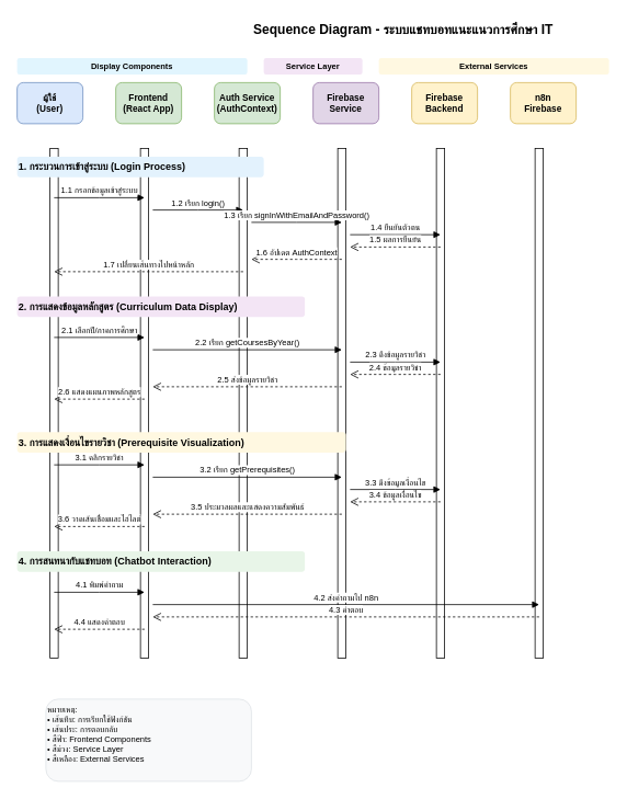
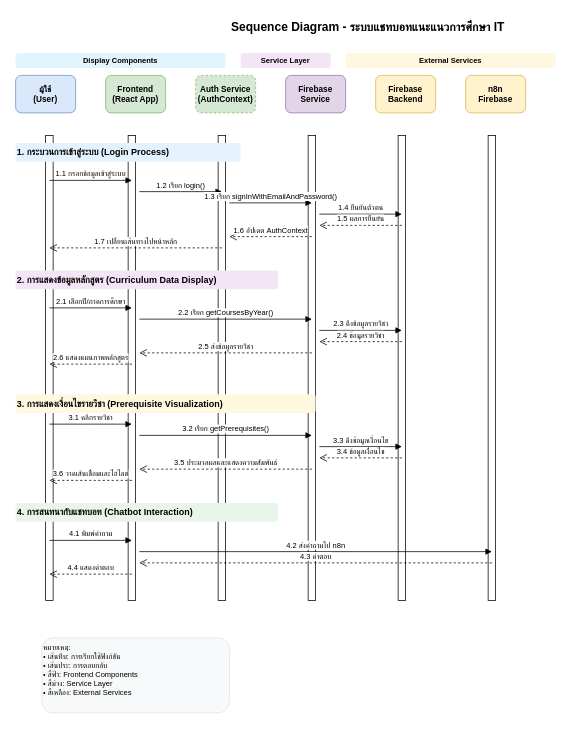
  <mxCell id="0" />
  <mxCell id="1" parent="0" />
  <mxCell id="2" value="Sequence Diagram - ระบบแชทบอทแนะแนวการศึกษา IT" style="text;html=1;strokeColor=none;fillColor=none;align=center;verticalAlign=middle;whiteSpace=wrap;rounded=0;fontSize=16;fontStyle=1;" parent="1" vertex="1"><mxGeometry x="240" y="20" width="500" height="30" as="geometry" /></mxCell>
  <mxCell id="3" value="Display Components" style="text;html=1;strokeColor=none;fillColor=#e1f5fe;align=center;verticalAlign=middle;whiteSpace=wrap;rounded=1;fontSize=10;fontStyle=1;" vertex="1" parent="1"><mxGeometry x="20" y="70" width="280" height="20" as="geometry" /></mxCell>
  <mxCell id="4" value="Service Layer" style="text;html=1;strokeColor=none;fillColor=#f3e5f5;align=center;verticalAlign=middle;whiteSpace=wrap;rounded=1;fontSize=10;fontStyle=1;" vertex="1" parent="1"><mxGeometry x="320" y="70" width="120" height="20" as="geometry" /></mxCell>
  <mxCell id="5" value="External Services" style="text;html=1;strokeColor=none;fillColor=#fff8e1;align=center;verticalAlign=middle;whiteSpace=wrap;rounded=1;fontSize=10;fontStyle=1;" vertex="1" parent="1"><mxGeometry x="460" y="70" width="280" height="20" as="geometry" /></mxCell>
  <mxCell id="6" value="ผู้ใช้&#10;(User)" style="rounded=1;whiteSpace=wrap;html=1;fillColor=#dae8fc;strokeColor=#6c8ebf;fontSize=11;fontStyle=1;" vertex="1" parent="1"><mxGeometry x="20" y="100" width="80" height="50" as="geometry" /></mxCell>
  <mxCell id="7" value="Frontend&#10;(React App)" style="rounded=1;whiteSpace=wrap;html=1;fillColor=#d5e8d4;strokeColor=#82b366;fontSize=11;fontStyle=1;" vertex="1" parent="1"><mxGeometry x="140" y="100" width="80" height="50" as="geometry" /></mxCell>
- <mxCell id="8" value="Auth Service&#10;(AuthContext)" style="rounded=1;whiteSpace=wrap;html=1;fillColor=#d5e8d4;strokeColor=#82b366;fontSize=11;fontStyle=1;" vertex="1" parent="1"><mxGeometry x="260" y="100" width="80" height="50" as="geometry" /></mxCell>
+ <mxCell id="8" value="Auth Service&#10;(AuthContext)" style="rounded=1;whiteSpace=wrap;html=1;fillColor=#d5e8d4;strokeColor=#82b366;fontSize=11;fontStyle=1;dashed=1;" vertex="1" parent="1"><mxGeometry x="260" y="100" width="80" height="50" as="geometry" /></mxCell>
  <mxCell id="9" value="Firebase&#10;Service" style="rounded=1;whiteSpace=wrap;html=1;fillColor=#e1d5e7;strokeColor=#9673a6;fontSize=11;fontStyle=1;" parent="1" vertex="1"><mxGeometry x="380" y="100" width="80" height="50" as="geometry" /></mxCell>
  <mxCell id="10" value="Firebase&#10;Backend" style="rounded=1;whiteSpace=wrap;html=1;fillColor=#fff2cc;strokeColor=#d6b656;fontSize=11;fontStyle=1;" vertex="1" parent="1"><mxGeometry x="500" y="100" width="80" height="50" as="geometry" /></mxCell>
  <mxCell id="11" value="n8n&#10;Firebase" style="rounded=1;whiteSpace=wrap;html=1;fillColor=#fff2cc;strokeColor=#d6b656;fontSize=11;fontStyle=1;" parent="1" vertex="1"><mxGeometry x="620" y="100" width="80" height="50" as="geometry" /></mxCell>
  <mxCell id="12" value="" style="html=1;points=[];perimeter=orthogonalPerimeter;outlineConnect=0;targetShapes=umlLifeline;portConstraint=eastwest;newEdgeStyle={&quot;edgeStyle&quot;:&quot;elbowEdgeStyle&quot;,&quot;elbow&quot;:&quot;vertical&quot;,&quot;curved&quot;:0,&quot;rounded&quot;:0};" vertex="1" parent="1"><mxGeometry x="60" y="180" width="10" height="620" as="geometry" /></mxCell>
  <mxCell id="13" value="" style="html=1;points=[];perimeter=orthogonalPerimeter;outlineConnect=0;targetShapes=umlLifeline;portConstraint=eastwest;newEdgeStyle={&quot;edgeStyle&quot;:&quot;elbowEdgeStyle&quot;,&quot;elbow&quot;:&quot;vertical&quot;,&quot;curved&quot;:0,&quot;rounded&quot;:0};" vertex="1" parent="1"><mxGeometry x="170" y="180" width="10" height="620" as="geometry" /></mxCell>
  <mxCell id="14" value="" style="html=1;points=[];perimeter=orthogonalPerimeter;outlineConnect=0;targetShapes=umlLifeline;portConstraint=eastwest;newEdgeStyle={&quot;edgeStyle&quot;:&quot;elbowEdgeStyle&quot;,&quot;elbow&quot;:&quot;vertical&quot;,&quot;curved&quot;:0,&quot;rounded&quot;:0};" vertex="1" parent="1"><mxGeometry x="290" y="180" width="10" height="620" as="geometry" /></mxCell>
  <mxCell id="15" value="" style="html=1;points=[];perimeter=orthogonalPerimeter;outlineConnect=0;targetShapes=umlLifeline;portConstraint=eastwest;newEdgeStyle={&quot;edgeStyle&quot;:&quot;elbowEdgeStyle&quot;,&quot;elbow&quot;:&quot;vertical&quot;,&quot;curved&quot;:0,&quot;rounded&quot;:0};" vertex="1" parent="1"><mxGeometry x="410" y="180" width="10" height="620" as="geometry" /></mxCell>
  <mxCell id="16" value="" style="html=1;points=[];perimeter=orthogonalPerimeter;outlineConnect=0;targetShapes=umlLifeline;portConstraint=eastwest;newEdgeStyle={&quot;edgeStyle&quot;:&quot;elbowEdgeStyle&quot;,&quot;elbow&quot;:&quot;vertical&quot;,&quot;curved&quot;:0,&quot;rounded&quot;:0};" vertex="1" parent="1"><mxGeometry x="530" y="180" width="10" height="620" as="geometry" /></mxCell>
  <mxCell id="17" value="" style="html=1;points=[];perimeter=orthogonalPerimeter;outlineConnect=0;targetShapes=umlLifeline;portConstraint=eastwest;newEdgeStyle={&quot;edgeStyle&quot;:&quot;elbowEdgeStyle&quot;,&quot;elbow&quot;:&quot;vertical&quot;,&quot;curved&quot;:0,&quot;rounded&quot;:0};" vertex="1" parent="1"><mxGeometry x="650" y="180" width="10" height="620" as="geometry" /></mxCell>
  <mxCell id="18" value="1. กระบวนการเข้าสู่ระบบ (Login Process)" style="text;html=1;strokeColor=none;fillColor=#e3f2fd;align=left;verticalAlign=middle;whiteSpace=wrap;rounded=1;fontSize=12;fontStyle=1;" parent="1" vertex="1"><mxGeometry x="20" y="190" width="300" height="25" as="geometry" /></mxCell>
  <mxCell id="19" value="1.1 กรอกข้อมูลเข้าสู่ระบบ" style="html=1;verticalAlign=bottom;endArrow=block;edgeStyle=elbowEdgeStyle;elbow=vertical;curved=0;rounded=0;fontSize=10;" parent="1" edge="1"><mxGeometry relative="1" as="geometry"><mxPoint x="65" y="240" as="sourcePoint" /><mxPoint x="175" y="240" as="targetPoint" /></mxGeometry></mxCell>
  <mxCell id="20" value="1.2 เรียก login()" style="html=1;verticalAlign=bottom;endArrow=block;edgeStyle=elbowEdgeStyle;elbow=vertical;curved=0;rounded=0;fontSize=10;" parent="1" edge="1"><mxGeometry relative="1" as="geometry"><mxPoint x="185" y="255" as="sourcePoint" /><mxPoint x="295" y="255" as="targetPoint" /></mxGeometry></mxCell>
  <mxCell id="21" value="1.3 เรียก signInWithEmailAndPassword()" style="html=1;verticalAlign=bottom;endArrow=block;edgeStyle=elbowEdgeStyle;elbow=vertical;curved=0;rounded=0;fontSize=10;" parent="1" edge="1"><mxGeometry relative="1" as="geometry"><mxPoint x="305" y="270" as="sourcePoint" /><mxPoint x="415" y="270" as="targetPoint" /></mxGeometry></mxCell>
  <mxCell id="22" value="1.4 ยืนยันตัวตน" style="html=1;verticalAlign=bottom;endArrow=block;edgeStyle=elbowEdgeStyle;elbow=vertical;curved=0;rounded=0;fontSize=10;" parent="1" edge="1"><mxGeometry relative="1" as="geometry"><mxPoint x="425" y="285" as="sourcePoint" /><mxPoint x="535" y="285" as="targetPoint" /></mxGeometry></mxCell>
  <mxCell id="23" value="1.5 ผลการยืนยัน" style="html=1;verticalAlign=bottom;endArrow=open;dashed=1;endSize=8;edgeStyle=elbowEdgeStyle;elbow=vertical;curved=0;rounded=0;fontSize=10;" parent="1" edge="1"><mxGeometry relative="1" as="geometry"><mxPoint x="535" y="300" as="sourcePoint" /><mxPoint x="425" y="300" as="targetPoint" /></mxGeometry></mxCell>
  <mxCell id="24" value="1.6 อัปเดต AuthContext" style="html=1;verticalAlign=bottom;endArrow=open;dashed=1;endSize=8;edgeStyle=elbowEdgeStyle;elbow=vertical;curved=0;rounded=0;fontSize=10;" parent="1" edge="1"><mxGeometry relative="1" as="geometry"><mxPoint x="415" y="315" as="sourcePoint" /><mxPoint x="305" y="315" as="targetPoint" /></mxGeometry></mxCell>
  <mxCell id="25" value="1.7 เปลี่ยนเส้นทางไปหน้าหลัก" style="html=1;verticalAlign=bottom;endArrow=open;dashed=1;endSize=8;edgeStyle=elbowEdgeStyle;elbow=vertical;curved=0;rounded=0;fontSize=10;" parent="1" edge="1"><mxGeometry relative="1" as="geometry"><mxPoint x="295" y="330" as="sourcePoint" /><mxPoint x="65" y="330" as="targetPoint" /></mxGeometry></mxCell>
  <mxCell id="26" value="2. การแสดงข้อมูลหลักสูตร (Curriculum Data Display)" style="text;html=1;strokeColor=none;fillColor=#f3e5f5;align=left;verticalAlign=middle;whiteSpace=wrap;rounded=1;fontSize=12;fontStyle=1;" parent="1" vertex="1"><mxGeometry x="20" y="360" width="350" height="25" as="geometry" /></mxCell>
  <mxCell id="27" value="2.1 เลือกปี/ภาคการศึกษา" style="html=1;verticalAlign=bottom;endArrow=block;edgeStyle=elbowEdgeStyle;elbow=vertical;curved=0;rounded=0;fontSize=10;" parent="1" edge="1"><mxGeometry relative="1" as="geometry"><mxPoint x="65" y="410" as="sourcePoint" /><mxPoint x="175" y="410" as="targetPoint" /></mxGeometry></mxCell>
  <mxCell id="28" value="2.2 เรียก getCoursesByYear()" style="html=1;verticalAlign=bottom;endArrow=block;edgeStyle=elbowEdgeStyle;elbow=vertical;curved=0;rounded=0;fontSize=10;" parent="1" edge="1"><mxGeometry relative="1" as="geometry"><mxPoint x="185" y="425" as="sourcePoint" /><mxPoint x="415" y="425" as="targetPoint" /></mxGeometry></mxCell>
  <mxCell id="29" value="2.3 ดึงข้อมูลรายวิชา" style="html=1;verticalAlign=bottom;endArrow=block;edgeStyle=elbowEdgeStyle;elbow=vertical;curved=0;rounded=0;fontSize=10;" parent="1" edge="1"><mxGeometry relative="1" as="geometry"><mxPoint x="425" y="440" as="sourcePoint" /><mxPoint x="535" y="440" as="targetPoint" /></mxGeometry></mxCell>
  <mxCell id="30" value="2.4 ข้อมูลรายวิชา" style="html=1;verticalAlign=bottom;endArrow=open;dashed=1;endSize=8;edgeStyle=elbowEdgeStyle;elbow=vertical;curved=0;rounded=0;fontSize=10;" parent="1" edge="1"><mxGeometry relative="1" as="geometry"><mxPoint x="535" y="455" as="sourcePoint" /><mxPoint x="425" y="455" as="targetPoint" /></mxGeometry></mxCell>
  <mxCell id="31" value="2.5 ส่งข้อมูลรายวิชา" style="html=1;verticalAlign=bottom;endArrow=open;dashed=1;endSize=8;edgeStyle=elbowEdgeStyle;elbow=vertical;curved=0;rounded=0;fontSize=10;" parent="1" edge="1"><mxGeometry relative="1" as="geometry"><mxPoint x="415" y="470" as="sourcePoint" /><mxPoint x="185" y="470" as="targetPoint" /></mxGeometry></mxCell>
  <mxCell id="32" value="2.6 แสดงแผนภาพหลักสูตร" style="html=1;verticalAlign=bottom;endArrow=open;dashed=1;endSize=8;edgeStyle=elbowEdgeStyle;elbow=vertical;curved=0;rounded=0;fontSize=10;" parent="1" edge="1"><mxGeometry relative="1" as="geometry"><mxPoint x="175" y="485" as="sourcePoint" /><mxPoint x="65" y="485" as="targetPoint" /></mxGeometry></mxCell>
  <mxCell id="33" value="3. การแสดงเงื่อนไขรายวิชา (Prerequisite Visualization)" style="text;html=1;strokeColor=none;fillColor=#fff8e1;align=left;verticalAlign=middle;whiteSpace=wrap;rounded=1;fontSize=12;fontStyle=1;" parent="1" vertex="1"><mxGeometry x="20" y="525" width="400" height="25" as="geometry" /></mxCell>
  <mxCell id="34" value="3.1 คลิกรายวิชา" style="html=1;verticalAlign=bottom;endArrow=block;edgeStyle=elbowEdgeStyle;elbow=vertical;curved=0;rounded=0;fontSize=10;" parent="1" edge="1"><mxGeometry relative="1" as="geometry"><mxPoint x="65" y="565" as="sourcePoint" /><mxPoint x="175" y="565" as="targetPoint" /></mxGeometry></mxCell>
  <mxCell id="35" value="3.2 เรียก getPrerequisites()" style="html=1;verticalAlign=bottom;endArrow=block;edgeStyle=elbowEdgeStyle;elbow=vertical;curved=0;rounded=0;fontSize=10;" parent="1" edge="1"><mxGeometry relative="1" as="geometry"><mxPoint x="185" y="580" as="sourcePoint" /><mxPoint x="415" y="580" as="targetPoint" /></mxGeometry></mxCell>
  <mxCell id="36" value="3.3 ดึงข้อมูลเงื่อนไข" style="html=1;verticalAlign=bottom;endArrow=block;edgeStyle=elbowEdgeStyle;elbow=vertical;curved=0;rounded=0;fontSize=10;" parent="1" edge="1"><mxGeometry relative="1" as="geometry"><mxPoint x="425" y="595" as="sourcePoint" /><mxPoint x="535" y="595" as="targetPoint" /></mxGeometry></mxCell>
  <mxCell id="37" value="3.4 ข้อมูลเงื่อนไข" style="html=1;verticalAlign=bottom;endArrow=open;dashed=1;endSize=8;edgeStyle=elbowEdgeStyle;elbow=vertical;curved=0;rounded=0;fontSize=10;" parent="1" edge="1"><mxGeometry relative="1" as="geometry"><mxPoint x="535" y="610" as="sourcePoint" /><mxPoint x="425" y="610" as="targetPoint" /></mxGeometry></mxCell>
  <mxCell id="38" value="3.5 ประมวลผลและแสดงความสัมพันธ์" style="html=1;verticalAlign=bottom;endArrow=open;dashed=1;endSize=8;edgeStyle=elbowEdgeStyle;elbow=vertical;curved=0;rounded=0;fontSize=10;" parent="1" edge="1"><mxGeometry relative="1" as="geometry"><mxPoint x="415" y="625" as="sourcePoint" /><mxPoint x="185" y="625" as="targetPoint" /></mxGeometry></mxCell>
  <mxCell id="39" value="3.6 วาดเส้นเชื่อมและไฮไลต์" style="html=1;verticalAlign=bottom;endArrow=open;dashed=1;endSize=8;edgeStyle=elbowEdgeStyle;elbow=vertical;curved=0;rounded=0;fontSize=10;" parent="1" edge="1"><mxGeometry relative="1" as="geometry"><mxPoint x="175" y="640" as="sourcePoint" /><mxPoint x="65" y="640" as="targetPoint" /></mxGeometry></mxCell>
  <mxCell id="40" value="4. การสนทนากับแชทบอท (Chatbot Interaction)" style="text;html=1;strokeColor=none;fillColor=#e8f5e8;align=left;verticalAlign=middle;whiteSpace=wrap;rounded=1;fontSize=12;fontStyle=1;" parent="1" vertex="1"><mxGeometry x="20" y="670" width="350" height="25" as="geometry" /></mxCell>
  <mxCell id="41" value="4.1 พิมพ์คำถาม" style="html=1;verticalAlign=bottom;endArrow=block;edgeStyle=elbowEdgeStyle;elbow=vertical;curved=0;rounded=0;fontSize=10;" parent="1" edge="1"><mxGeometry relative="1" as="geometry"><mxPoint x="65" y="720" as="sourcePoint" /><mxPoint x="175" y="720" as="targetPoint" /></mxGeometry></mxCell>
  <mxCell id="42" value="4.2 ส่งคำถามไป n8n" style="html=1;verticalAlign=bottom;endArrow=block;edgeStyle=elbowEdgeStyle;elbow=vertical;curved=0;rounded=0;fontSize=10;" parent="1" edge="1"><mxGeometry relative="1" as="geometry"><mxPoint x="185" y="735" as="sourcePoint" /><mxPoint x="655" y="735" as="targetPoint" /></mxGeometry></mxCell>
  <mxCell id="43" value="4.3 คำตอบ" style="html=1;verticalAlign=bottom;endArrow=open;dashed=1;endSize=8;edgeStyle=elbowEdgeStyle;elbow=vertical;curved=0;rounded=0;fontSize=10;" parent="1" edge="1"><mxGeometry relative="1" as="geometry"><mxPoint x="655" y="750" as="sourcePoint" /><mxPoint x="185" y="750" as="targetPoint" /></mxGeometry></mxCell>
  <mxCell id="44" value="4.4 แสดงคำตอบ" style="html=1;verticalAlign=bottom;endArrow=open;dashed=1;endSize=8;edgeStyle=elbowEdgeStyle;elbow=vertical;curved=0;rounded=0;fontSize=10;" parent="1" edge="1"><mxGeometry relative="1" as="geometry"><mxPoint x="175" y="765" as="sourcePoint" /><mxPoint x="65" y="765" as="targetPoint" /></mxGeometry></mxCell>
  <mxCell id="45" value="หมายเหตุ:&#10;• เส้นทึบ: การเรียกใช้ฟังก์ชัน&#10;• เส้นประ: การตอบกลับ&#10;• สีฟ้า: Frontend Components&#10;• สีม่วง: Service Layer&#10;• สีเหลือง: External Services" style="rounded=1;whiteSpace=wrap;html=1;fillColor=#f8f9fa;strokeColor=#dee2e6;fontSize=10;align=left;verticalAlign=top;" parent="1" vertex="1"><mxGeometry x="55" y="850" width="250" height="100" as="geometry" /></mxCell>
